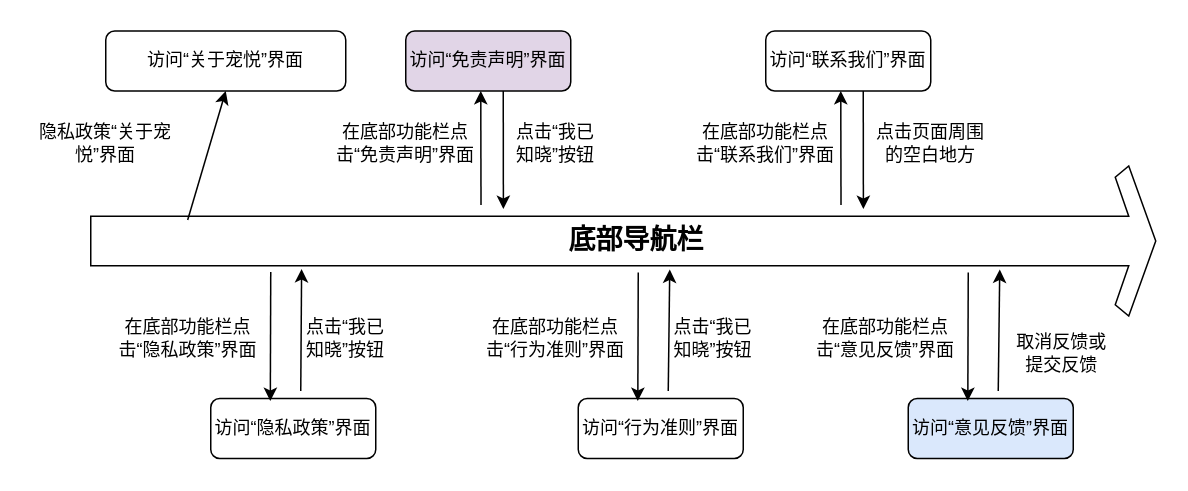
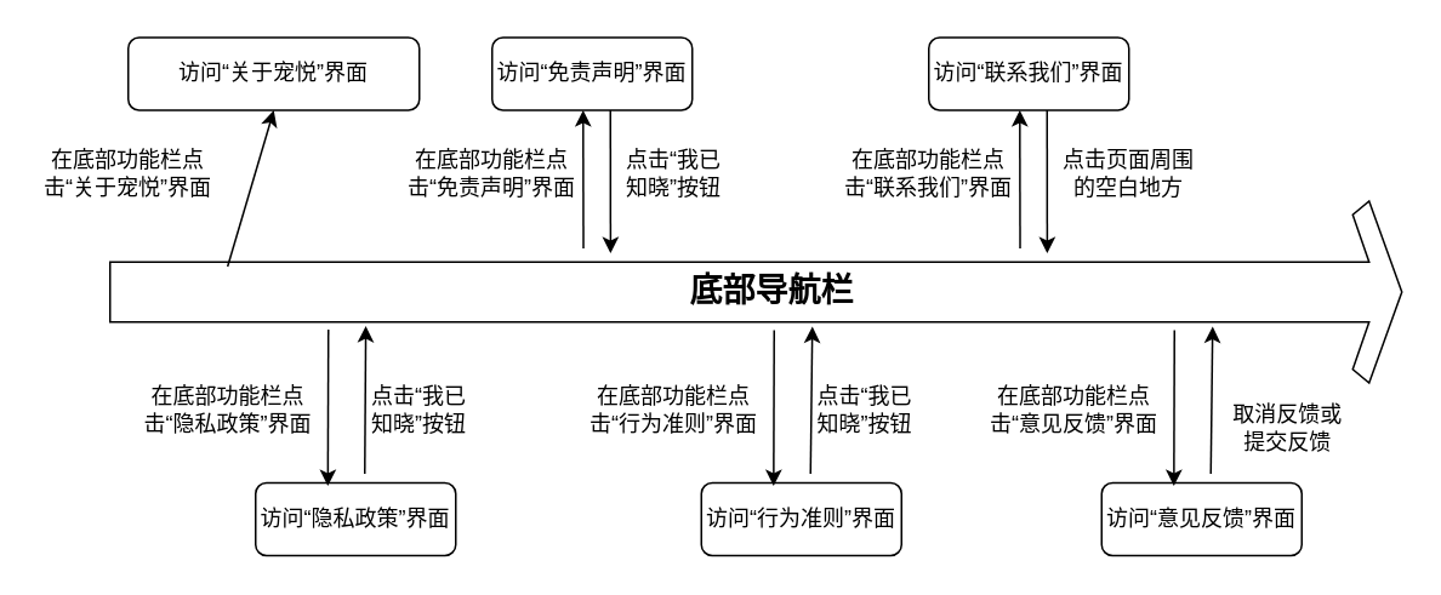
  <mxCell id="0" />
  <mxCell id="1" parent="0" />
  <mxCell id="2" value="" style="html=1;shadow=0;dashed=0;align=center;verticalAlign=middle;shape=mxgraph.arrows2.sharpArrow2;dy1=0.67;dx1=18;dx2=18;dy3=0.15;dx3=27;notch=0;" vertex="1" parent="1"><mxGeometry x="60" y="110" width="710" height="100" as="geometry" /></mxCell>
  <mxCell id="3" value="&lt;h4&gt;&lt;font style=&quot;font-size: 18px;&quot;&gt;底部导航栏&lt;/font&gt;&lt;/h4&gt;" style="text;html=1;align=center;verticalAlign=middle;whiteSpace=wrap;rounded=0;" vertex="1" parent="1"><mxGeometry x="365" y="145" width="117.5" height="30" as="geometry" /></mxCell>
  <mxCell id="4" value="访问“关于宠悦”界面" style="rounded=1;whiteSpace=wrap;html=1;" vertex="1" parent="1"><mxGeometry x="70" y="20" width="160" height="40" as="geometry" /></mxCell>
  <mxCell id="5" value="" style="endArrow=classic;html=1;rounded=0;entryX=0.5;entryY=1;entryDx=0;entryDy=0;exitX=0.091;exitY=0.36;exitDx=0;exitDy=0;exitPerimeter=0;" edge="1" parent="1" source="2" target="4"><mxGeometry width="50" height="50" relative="1" as="geometry"><mxPoint x="310" y="160" as="sourcePoint" /><mxPoint x="360" y="110" as="targetPoint" /></mxGeometry></mxCell>
- <mxCell id="6" value="隐私政策“关于宠悦”界面" style="text;html=1;align=center;verticalAlign=middle;whiteSpace=wrap;rounded=0;" vertex="1" parent="1"><mxGeometry x="20" y="80" width="100" height="30" as="geometry" /></mxCell>
+ <mxCell id="6" value="在底部功能栏点击“关于宠悦”界面" style="text;html=1;align=center;verticalAlign=middle;whiteSpace=wrap;rounded=0;" vertex="1" parent="1"><mxGeometry x="20" y="80" width="100" height="30" as="geometry" /></mxCell>
  <mxCell id="7" value="访问“隐私政策”界面" style="rounded=1;whiteSpace=wrap;html=1;" vertex="1" parent="1"><mxGeometry x="140" y="265" width="110" height="40" as="geometry" /></mxCell>
  <mxCell id="8" value="" style="endArrow=classic;html=1;rounded=0;exitX=0.169;exitY=0.707;exitDx=0;exitDy=0;exitPerimeter=0;entryX=0.361;entryY=0.042;entryDx=0;entryDy=0;entryPerimeter=0;" edge="1" parent="1" source="2" target="7"><mxGeometry width="50" height="50" relative="1" as="geometry"><mxPoint x="300" y="160" as="sourcePoint" /><mxPoint x="180" y="260" as="targetPoint" /></mxGeometry></mxCell>
  <mxCell id="9" value="" style="endArrow=classic;html=1;rounded=0;entryX=0.198;entryY=0.687;entryDx=0;entryDy=0;entryPerimeter=0;" edge="1" parent="1" target="2"><mxGeometry width="50" height="50" relative="1" as="geometry"><mxPoint x="200" y="260" as="sourcePoint" /><mxPoint x="350" y="110" as="targetPoint" /></mxGeometry></mxCell>
  <mxCell id="10" value="点击“我已知晓”按钮" style="text;html=1;align=center;verticalAlign=middle;whiteSpace=wrap;rounded=0;" vertex="1" parent="1"><mxGeometry x="200" y="210" width="60" height="30" as="geometry" /></mxCell>
  <mxCell id="11" value="在底部功能栏点击“隐私政策”界面" style="text;html=1;align=center;verticalAlign=middle;whiteSpace=wrap;rounded=0;" vertex="1" parent="1"><mxGeometry x="75" y="210" width="100" height="30" as="geometry" /></mxCell>
- <mxCell id="12" value="访问“免责声明”界面" style="rounded=1;whiteSpace=wrap;html=1;fillColor=#e1d5e7;" vertex="1" parent="1"><mxGeometry x="270" y="20" width="110" height="40" as="geometry" /></mxCell>
+ <mxCell id="12" value="访问“免责声明”界面" style="rounded=1;whiteSpace=wrap;html=1;" vertex="1" parent="1"><mxGeometry x="270" y="20" width="110" height="40" as="geometry" /></mxCell>
  <mxCell id="13" value="" style="endArrow=classic;html=1;rounded=0;exitX=0.397;exitY=0.3;exitDx=0;exitDy=0;exitPerimeter=0;entryX=0.379;entryY=1.1;entryDx=0;entryDy=0;entryPerimeter=0;" edge="1" parent="1"><mxGeometry width="50" height="50" relative="1" as="geometry"><mxPoint x="320.18" y="136" as="sourcePoint" /><mxPoint x="320" y="60" as="targetPoint" /></mxGeometry></mxCell>
  <mxCell id="14" value="" style="endArrow=classic;html=1;rounded=0;exitX=0.567;exitY=1.033;exitDx=0;exitDy=0;exitPerimeter=0;entryX=0.426;entryY=0.3;entryDx=0;entryDy=0;entryPerimeter=0;" edge="1" parent="1"><mxGeometry width="50" height="50" relative="1" as="geometry"><mxPoint x="335" y="60" as="sourcePoint" /><mxPoint x="335.09" y="138.68" as="targetPoint" /></mxGeometry></mxCell>
  <mxCell id="15" value="在底部功能栏点击“免责声明”界面" style="text;html=1;align=center;verticalAlign=middle;whiteSpace=wrap;rounded=0;" vertex="1" parent="1"><mxGeometry x="220" y="80" width="100" height="30" as="geometry" /></mxCell>
  <mxCell id="16" value="点击“我已知晓”按钮" style="text;html=1;align=center;verticalAlign=middle;whiteSpace=wrap;rounded=0;" vertex="1" parent="1"><mxGeometry x="340" y="80" width="60" height="30" as="geometry" /></mxCell>
  <mxCell id="17" value="访问“行为准则”界面" style="rounded=1;whiteSpace=wrap;html=1;" vertex="1" parent="1"><mxGeometry x="385" y="265" width="110" height="40" as="geometry" /></mxCell>
  <mxCell id="18" value="" style="endArrow=classic;html=1;rounded=0;exitX=0.169;exitY=0.707;exitDx=0;exitDy=0;exitPerimeter=0;entryX=0.361;entryY=0.042;entryDx=0;entryDy=0;entryPerimeter=0;" edge="1" parent="1" target="17"><mxGeometry width="50" height="50" relative="1" as="geometry"><mxPoint x="425" y="181" as="sourcePoint" /><mxPoint x="425" y="260" as="targetPoint" /></mxGeometry></mxCell>
  <mxCell id="19" value="" style="endArrow=classic;html=1;rounded=0;entryX=0.198;entryY=0.687;entryDx=0;entryDy=0;entryPerimeter=0;" edge="1" parent="1"><mxGeometry width="50" height="50" relative="1" as="geometry"><mxPoint x="445" y="260" as="sourcePoint" /><mxPoint x="446" y="179" as="targetPoint" /></mxGeometry></mxCell>
  <mxCell id="20" value="点击“我已知晓”按钮" style="text;html=1;align=center;verticalAlign=middle;whiteSpace=wrap;rounded=0;" vertex="1" parent="1"><mxGeometry x="445" y="210" width="60" height="30" as="geometry" /></mxCell>
  <mxCell id="21" value="在底部功能栏点击“行为准则”界面" style="text;html=1;align=center;verticalAlign=middle;whiteSpace=wrap;rounded=0;" vertex="1" parent="1"><mxGeometry x="320" y="210" width="100" height="30" as="geometry" /></mxCell>
  <mxCell id="22" value="访问“联系我们”界面" style="rounded=1;whiteSpace=wrap;html=1;" vertex="1" parent="1"><mxGeometry x="510" y="20" width="110" height="40" as="geometry" /></mxCell>
  <mxCell id="23" value="" style="endArrow=classic;html=1;rounded=0;exitX=0.397;exitY=0.3;exitDx=0;exitDy=0;exitPerimeter=0;entryX=0.379;entryY=1.1;entryDx=0;entryDy=0;entryPerimeter=0;" edge="1" parent="1"><mxGeometry width="50" height="50" relative="1" as="geometry"><mxPoint x="560.18" y="136" as="sourcePoint" /><mxPoint x="560" y="60" as="targetPoint" /></mxGeometry></mxCell>
  <mxCell id="24" value="" style="endArrow=classic;html=1;rounded=0;exitX=0.567;exitY=1.033;exitDx=0;exitDy=0;exitPerimeter=0;entryX=0.426;entryY=0.3;entryDx=0;entryDy=0;entryPerimeter=0;" edge="1" parent="1"><mxGeometry width="50" height="50" relative="1" as="geometry"><mxPoint x="575" y="60" as="sourcePoint" /><mxPoint x="575.09" y="138.68" as="targetPoint" /></mxGeometry></mxCell>
  <mxCell id="25" value="在底部功能栏点击“联系我们”界面" style="text;html=1;align=center;verticalAlign=middle;whiteSpace=wrap;rounded=0;" vertex="1" parent="1"><mxGeometry x="460" y="80" width="100" height="30" as="geometry" /></mxCell>
  <mxCell id="26" value="点击页面周围的空白地方" style="text;html=1;align=center;verticalAlign=middle;whiteSpace=wrap;rounded=0;" vertex="1" parent="1"><mxGeometry x="580" y="80" width="80" height="30" as="geometry" /></mxCell>
- <mxCell id="27" value="访问“意见反馈”界面" style="rounded=1;whiteSpace=wrap;html=1;fillColor=#dae8fc;" vertex="1" parent="1"><mxGeometry x="605" y="265" width="110" height="40" as="geometry" /></mxCell>
+ <mxCell id="27" value="访问“意见反馈”界面" style="rounded=1;whiteSpace=wrap;html=1;" vertex="1" parent="1"><mxGeometry x="605" y="265" width="110" height="40" as="geometry" /></mxCell>
  <mxCell id="28" value="" style="endArrow=classic;html=1;rounded=0;exitX=0.169;exitY=0.707;exitDx=0;exitDy=0;exitPerimeter=0;entryX=0.361;entryY=0.042;entryDx=0;entryDy=0;entryPerimeter=0;" edge="1" parent="1" target="27"><mxGeometry width="50" height="50" relative="1" as="geometry"><mxPoint x="645" y="181" as="sourcePoint" /><mxPoint x="645" y="260" as="targetPoint" /></mxGeometry></mxCell>
  <mxCell id="29" value="" style="endArrow=classic;html=1;rounded=0;entryX=0.198;entryY=0.687;entryDx=0;entryDy=0;entryPerimeter=0;" edge="1" parent="1"><mxGeometry width="50" height="50" relative="1" as="geometry"><mxPoint x="665" y="260" as="sourcePoint" /><mxPoint x="666" y="179" as="targetPoint" /></mxGeometry></mxCell>
  <mxCell id="30" value="取消反馈或提交反馈" style="text;html=1;align=center;verticalAlign=middle;whiteSpace=wrap;rounded=0;" vertex="1" parent="1"><mxGeometry x="675" y="220" width="65" height="30" as="geometry" /></mxCell>
  <mxCell id="31" value="在底部功能栏点击“意见反馈”界面" style="text;html=1;align=center;verticalAlign=middle;whiteSpace=wrap;rounded=0;" vertex="1" parent="1"><mxGeometry x="540" y="210" width="100" height="30" as="geometry" /></mxCell>
